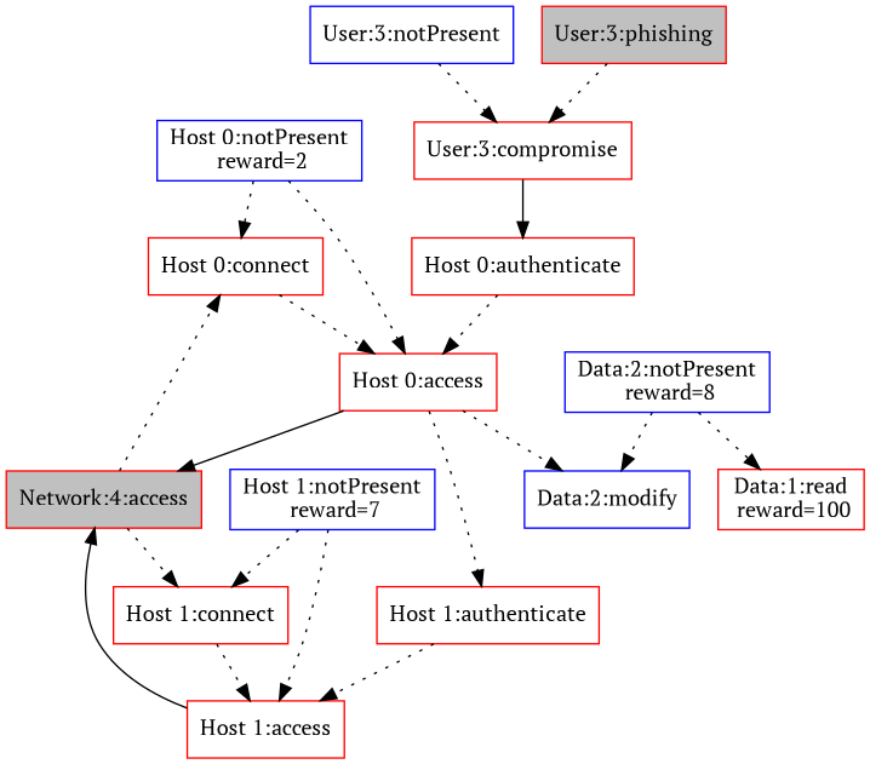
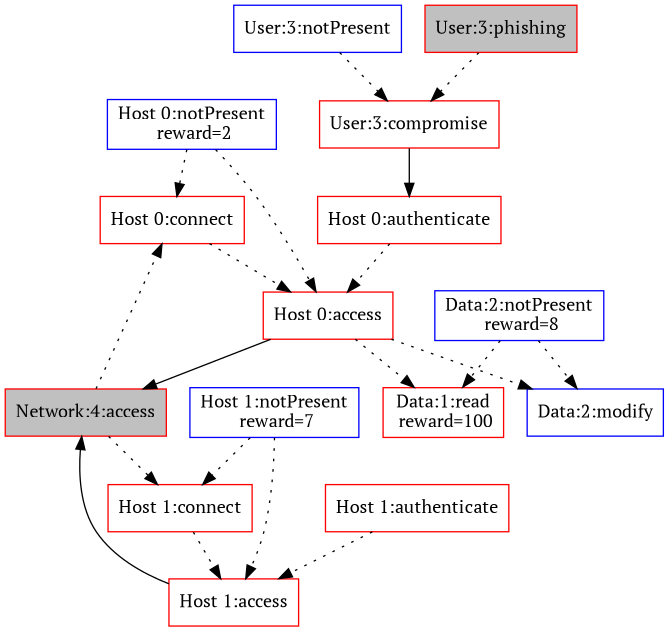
  digraph {
    fontname="PT Serif"
    node [color=red fillcolor=white fontname="PT Serif" shape=box style=filled]
    edge [fontname="PT Serif" style=dotted]
    n1 [color=blue label="Host 0:notPresent\n reward=2"]
    n2 [label="Host 0:connect"]
    n3 [label="Host 0:access"]
    n4 [fillcolor=grey label="Network:4:access"]
    n5 [label="Data:1:read\n reward=100"]
    n6 [color=blue label="Data:2:modify"]
    n7 [label="Host 0:authenticate"]
    n8 [label="User:3:compromise"]
    n9 [label="Host 1:connect"]
    n10 [label="Host 1:access"]
    n11 [color=blue label="Host 1:notPresent\n reward=7"]
    n12 [label="Host 1:authenticate"]
    n13 [color=blue label="Data:2:notPresent\n reward=8"]
    n14 [color=blue label="User:3:notPresent"]
    n15 [fillcolor=grey label="User:3:phishing"]
    n1 -> n2
    n1 -> n3
    n2 -> n3
    n3 -> n4 [style=solid]
-   n3 -> n12
+   n3 -> n5
    n3 -> n6
    n4 -> n2
    n4 -> n9
    n7 -> n3
    n8 -> n7 [style=solid]
    n9 -> n10
    n10 -> n4 [style=solid]
    n11 -> n9
    n11 -> n10
    n12 -> n10
    n13 -> n5
    n13 -> n6
    n14 -> n8
    n15 -> n8
  }
